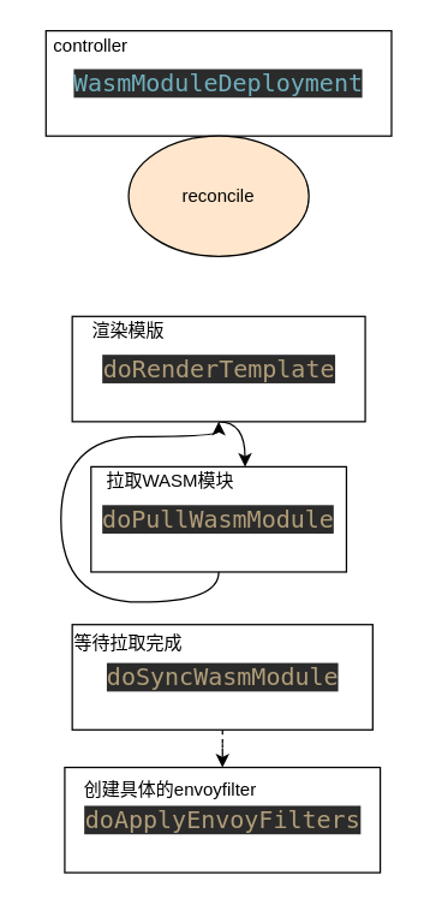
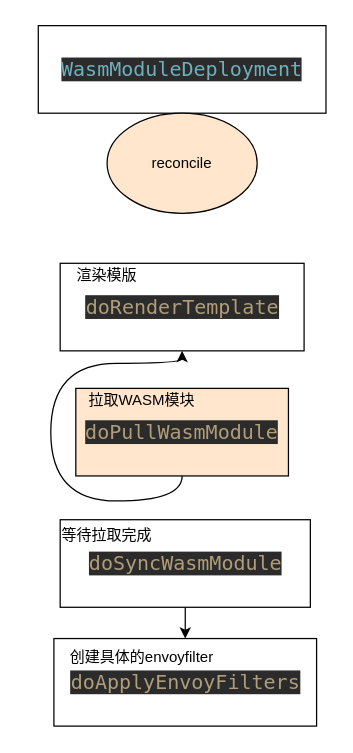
  <mxCell id="0" />
  <mxCell id="1" parent="0" />
  <mxCell id="2" value="&lt;pre style=&quot;background-color: #2b2b2b ; color: #a9b7c6 ; font-family: &amp;#34;menlo-regular&amp;#34; , monospace ; font-size: 12.0pt&quot;&gt;&lt;span style=&quot;color: #6fafbd&quot;&gt;WasmModuleDeployment&lt;/span&gt;&lt;/pre&gt;" style="rounded=0;whiteSpace=wrap;html=1;" vertex="1" parent="1"><mxGeometry x="30" y="20" width="230" height="70" as="geometry" /></mxCell>
  <mxCell id="3" value="reconcile" style="ellipse;whiteSpace=wrap;html=1;fillColor=#ffe6cc;" vertex="1" parent="1"><mxGeometry x="85" y="90" width="120" height="80" as="geometry" /></mxCell>
- <mxCell id="4" style="edgeStyle=orthogonalEdgeStyle;curved=1;rounded=0;orthogonalLoop=1;jettySize=auto;html=1;exitX=0.5;exitY=1;exitDx=0;exitDy=0;entryX=1;entryY=0;entryDx=0;entryDy=0;" edge="1" parent="1" source="5" target="9"><mxGeometry relative="1" as="geometry" /></mxCell>
  <mxCell id="5" value="&lt;pre style=&quot;background-color: #2b2b2b ; color: #a9b7c6 ; font-family: &amp;#34;menlo-regular&amp;#34; , monospace ; font-size: 12.0pt&quot;&gt;&lt;span style=&quot;color: #b09d79&quot;&gt;doRenderTemplate&lt;/span&gt;&lt;/pre&gt;" style="rounded=0;whiteSpace=wrap;html=1;" vertex="1" parent="1"><mxGeometry x="47.5" y="210" width="195" height="70" as="geometry" /></mxCell>
  <mxCell id="6" value="渲染模版" style="text;html=1;strokeColor=none;fillColor=none;align=center;verticalAlign=middle;whiteSpace=wrap;rounded=0;" vertex="1" parent="1"><mxGeometry x="20" y="210" width="130" height="20" as="geometry" /></mxCell>
  <mxCell id="7" style="edgeStyle=orthogonalEdgeStyle;curved=1;rounded=0;orthogonalLoop=1;jettySize=auto;html=1;exitX=0.5;exitY=1;exitDx=0;exitDy=0;" edge="1" parent="1" source="8" target="5"><mxGeometry relative="1" as="geometry" /></mxCell>
- <mxCell id="8" value="&lt;pre style=&quot;background-color: #2b2b2b ; color: #a9b7c6 ; font-family: &amp;#34;menlo-regular&amp;#34; , monospace ; font-size: 12.0pt&quot;&gt;&lt;span style=&quot;color: #b09d79&quot;&gt;doPullWasmModule&lt;/span&gt;&lt;/pre&gt;" style="rounded=0;whiteSpace=wrap;html=1;" vertex="1" parent="1"><mxGeometry x="60" y="310" width="170" height="70" as="geometry" /></mxCell>
+ <mxCell id="8" value="&lt;pre style=&quot;background-color: #2b2b2b ; color: #a9b7c6 ; font-family: &amp;#34;menlo-regular&amp;#34; , monospace ; font-size: 12.0pt&quot;&gt;&lt;span style=&quot;color: #b09d79&quot;&gt;doPullWasmModule&lt;/span&gt;&lt;/pre&gt;" style="rounded=0;whiteSpace=wrap;html=1;fillColor=#ffe6cc;" vertex="1" parent="1"><mxGeometry x="60" y="310" width="170" height="70" as="geometry" /></mxCell>
  <mxCell id="9" value="拉取WASM模块" style="text;html=1;strokeColor=none;fillColor=none;align=center;verticalAlign=middle;whiteSpace=wrap;rounded=0;" vertex="1" parent="1"><mxGeometry x="62.5" y="310" width="100" height="20" as="geometry" /></mxCell>
- <mxCell id="10" style="edgeStyle=orthogonalEdgeStyle;curved=1;rounded=0;orthogonalLoop=1;jettySize=auto;html=1;exitX=0.5;exitY=1;exitDx=0;exitDy=0;dashed=1;" edge="1" parent="1" source="11" target="13"><mxGeometry relative="1" as="geometry" /></mxCell>
+ <mxCell id="10" style="edgeStyle=orthogonalEdgeStyle;curved=1;rounded=0;orthogonalLoop=1;jettySize=auto;html=1;exitX=0.5;exitY=1;exitDx=0;exitDy=0;" edge="1" parent="1" source="11" target="13"><mxGeometry relative="1" as="geometry" /></mxCell>
  <mxCell id="11" value="&lt;pre style=&quot;background-color: #2b2b2b ; color: #a9b7c6 ; font-family: &amp;#34;menlo-regular&amp;#34; , monospace ; font-size: 12.0pt&quot;&gt;&lt;pre style=&quot;font-family: , monospace ; font-size: 12pt&quot;&gt;&lt;span style=&quot;color: #b09d79&quot;&gt;doSyncWasmModule&lt;/span&gt;&lt;/pre&gt;&lt;/pre&gt;" style="rounded=0;whiteSpace=wrap;html=1;" vertex="1" parent="1"><mxGeometry x="47.5" y="415" width="200" height="70" as="geometry" /></mxCell>
  <mxCell id="12" value="等待拉取完成" style="text;html=1;strokeColor=none;fillColor=none;align=center;verticalAlign=middle;whiteSpace=wrap;rounded=0;" vertex="1" parent="1"><mxGeometry x="30" y="415" width="110" height="25" as="geometry" /></mxCell>
  <mxCell id="13" value="&lt;pre style=&quot;background-color: #2b2b2b ; color: #a9b7c6 ; font-family: &amp;#34;menlo-regular&amp;#34; , monospace ; font-size: 12.0pt&quot;&gt;&lt;span style=&quot;color: #b09d79&quot;&gt;doApplyEnvoyFilters&lt;/span&gt;&lt;/pre&gt;" style="rounded=0;whiteSpace=wrap;html=1;" vertex="1" parent="1"><mxGeometry x="42.5" y="510" width="210" height="70" as="geometry" /></mxCell>
  <mxCell id="14" value="创建具体的envoyfilter" style="text;html=1;strokeColor=none;fillColor=none;align=center;verticalAlign=middle;whiteSpace=wrap;rounded=0;" vertex="1" parent="1"><mxGeometry x="47.5" y="520" width="130" height="10" as="geometry" /></mxCell>
- <mxCell id="15" value="controller" style="text;html=1;strokeColor=none;fillColor=none;align=center;verticalAlign=middle;whiteSpace=wrap;rounded=0;" vertex="1" parent="1"><mxGeometry x="40" y="20" width="40" height="20" as="geometry" /></mxCell>
